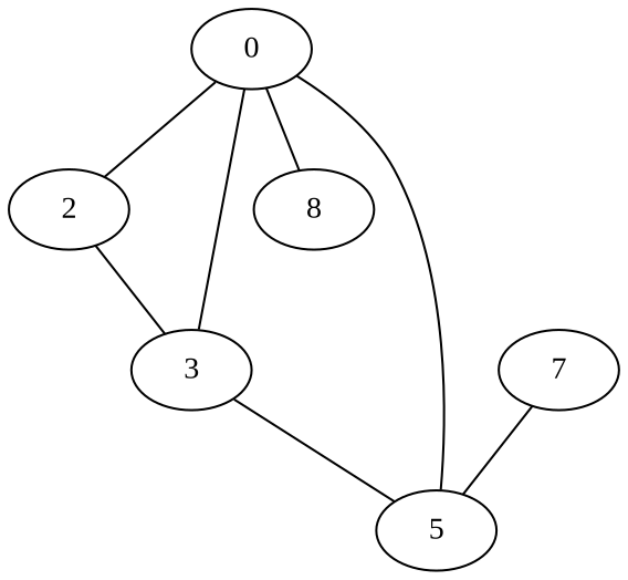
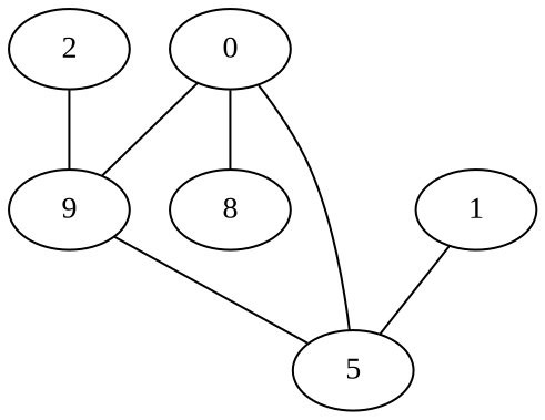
  graph {
    fontname="Liberation Serif"
    node [fontname="Liberation Serif"]
    edge [fontname="Liberation Serif"]
    0
    2
-   3
+   3 [label=9]
    n4 [label=8]
    5
-   1 [label=7]
-   0 -- 2
+   1
    0 -- 3
    0 -- n4
    0 -- 5
    2 -- 3
    3 -- 5
    1 -- 5
  }
